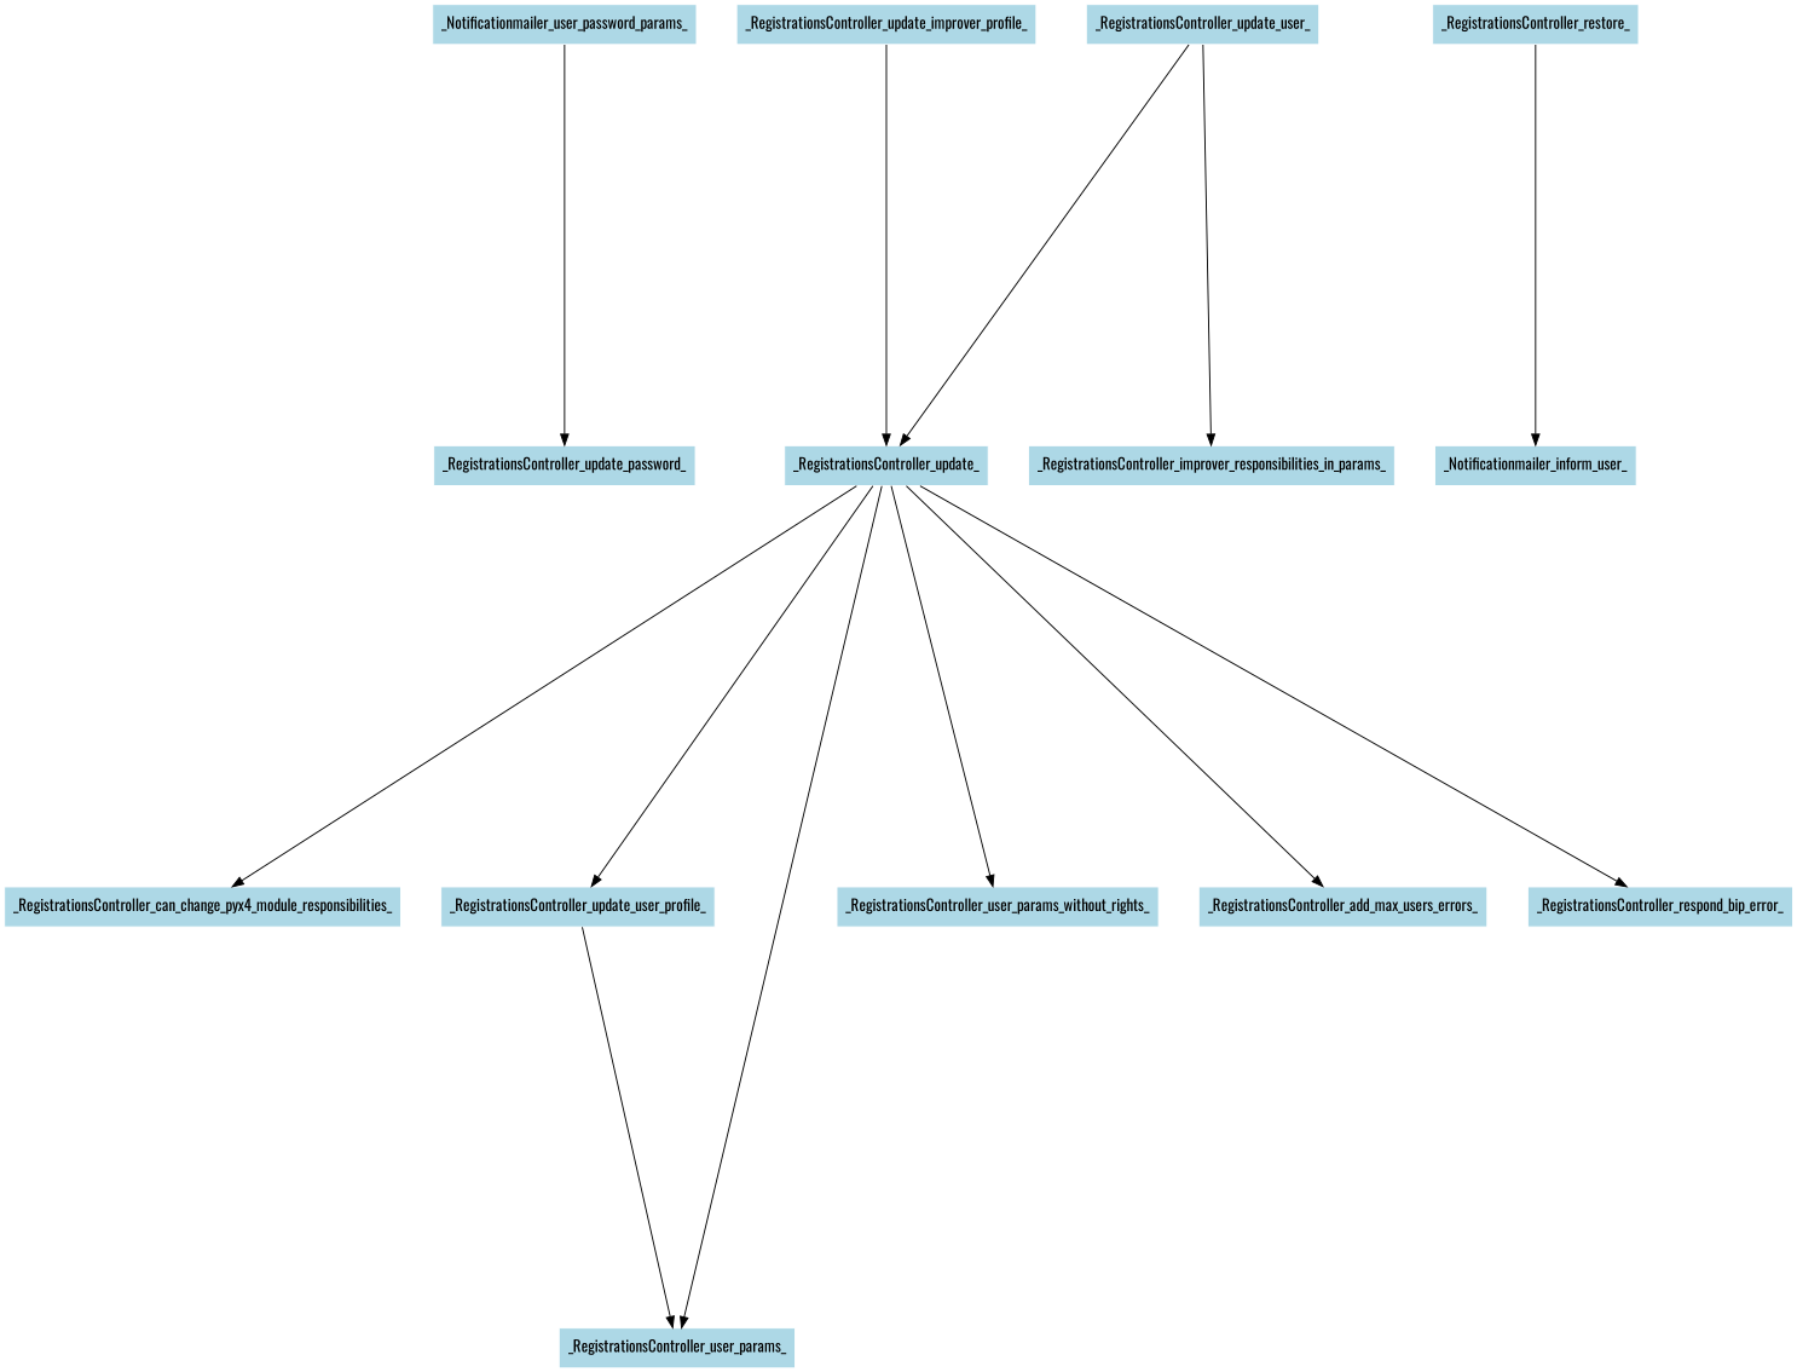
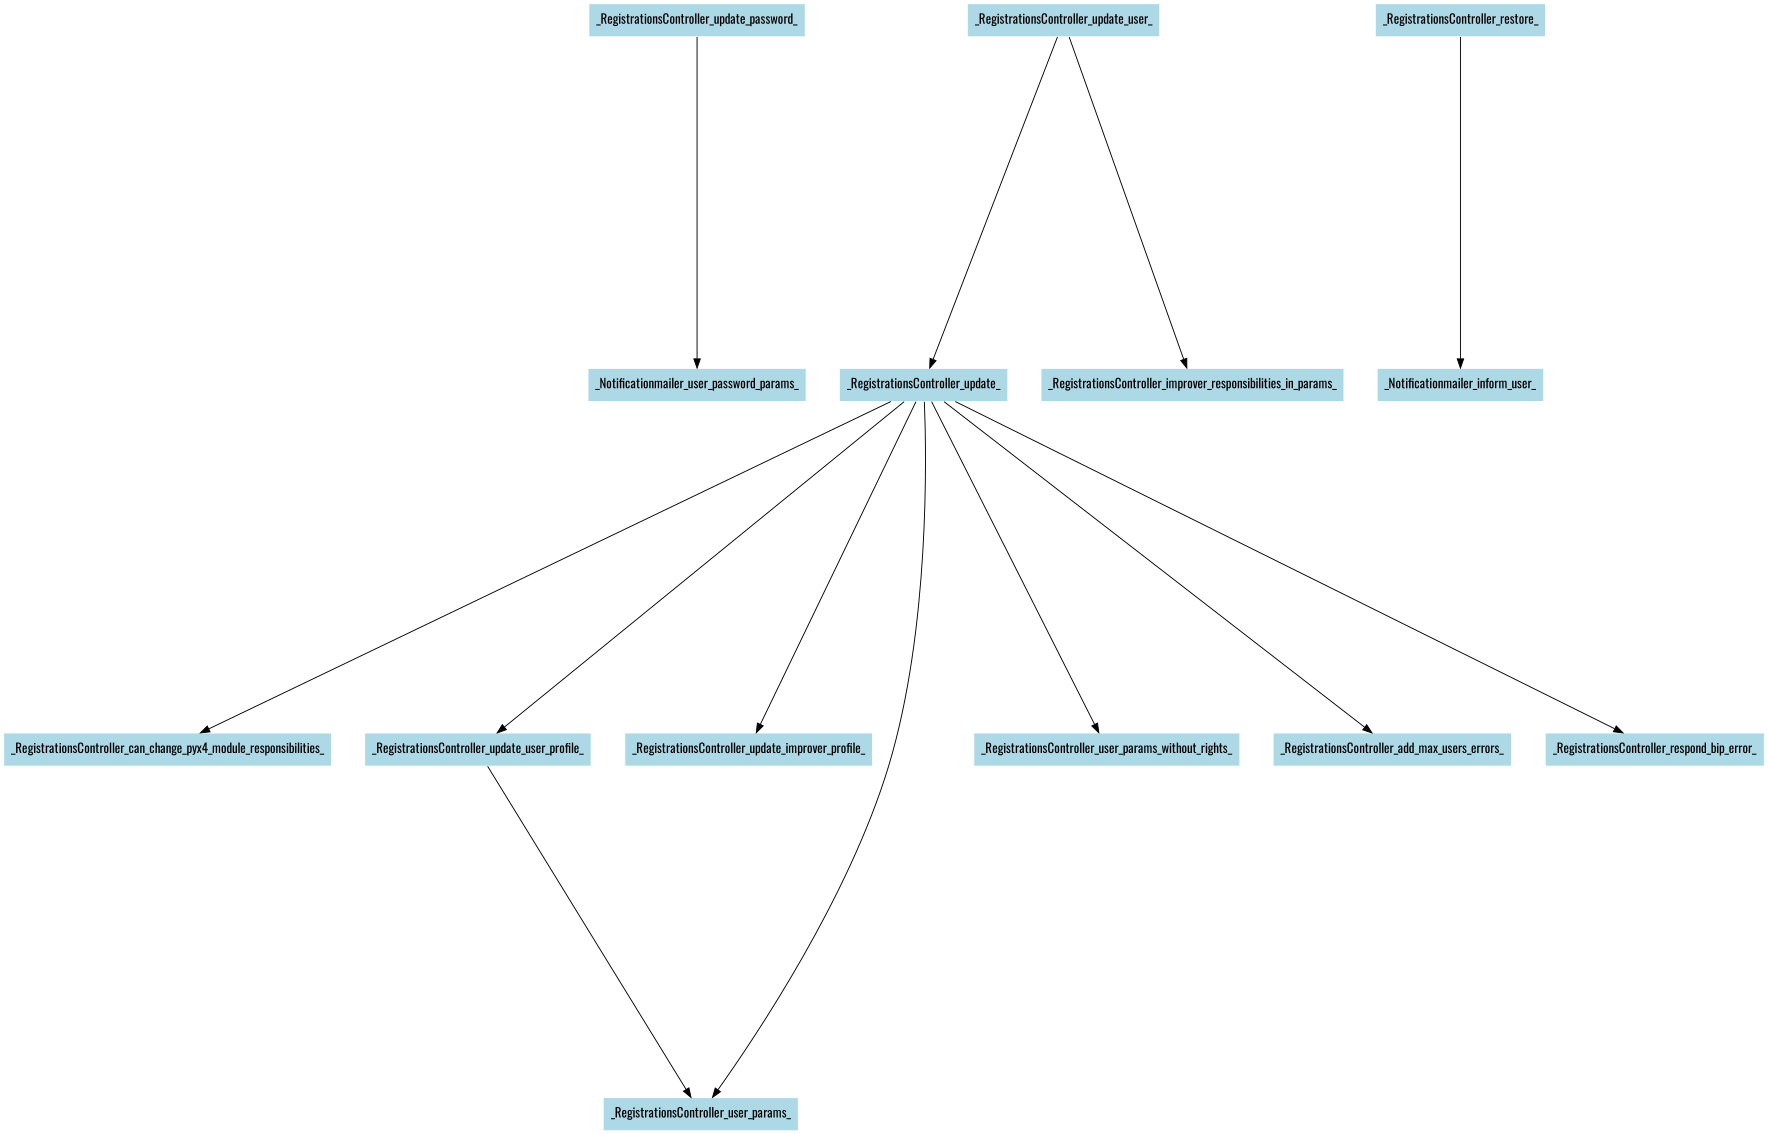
  digraph {
    fontname=Oswald
    nodesep=0.5
    ranksep=5
    node [color=white fillcolor=lightblue fontname=Oswald shape=box style=filled]
    edge [fontname=Oswald]
    n1 [label=_Notificationmailer_user_password_params_]
    _RegistrationsController_update_password_
    _RegistrationsController_update_
    _RegistrationsController_can_change_pyx4_module_responsibilities_
    _RegistrationsController_update_user_profile_
    _RegistrationsController_update_improver_profile_
    _RegistrationsController_user_params_
    _RegistrationsController_user_params_without_rights_
    _RegistrationsController_add_max_users_errors_
    _RegistrationsController_respond_bip_error_
    _RegistrationsController_update_user_
    _RegistrationsController_improver_responsibilities_in_params_
    _RegistrationsController_restore_
    _Notificationmailer_inform_user_
-   n1 -> _RegistrationsController_update_password_
+   _RegistrationsController_update_password_ -> n1
    _RegistrationsController_update_ -> _RegistrationsController_can_change_pyx4_module_responsibilities_
    _RegistrationsController_update_ -> _RegistrationsController_update_user_profile_
-   _RegistrationsController_update_improver_profile_ -> _RegistrationsController_update_
+   _RegistrationsController_update_ -> _RegistrationsController_update_improver_profile_
    _RegistrationsController_update_ -> _RegistrationsController_user_params_
    _RegistrationsController_update_ -> _RegistrationsController_user_params_without_rights_
    _RegistrationsController_update_ -> _RegistrationsController_add_max_users_errors_
    _RegistrationsController_update_ -> _RegistrationsController_respond_bip_error_
    _RegistrationsController_update_user_profile_ -> _RegistrationsController_user_params_
    _RegistrationsController_update_user_ -> _RegistrationsController_update_
    _RegistrationsController_update_user_ -> _RegistrationsController_improver_responsibilities_in_params_
    _RegistrationsController_restore_ -> _Notificationmailer_inform_user_
  }
